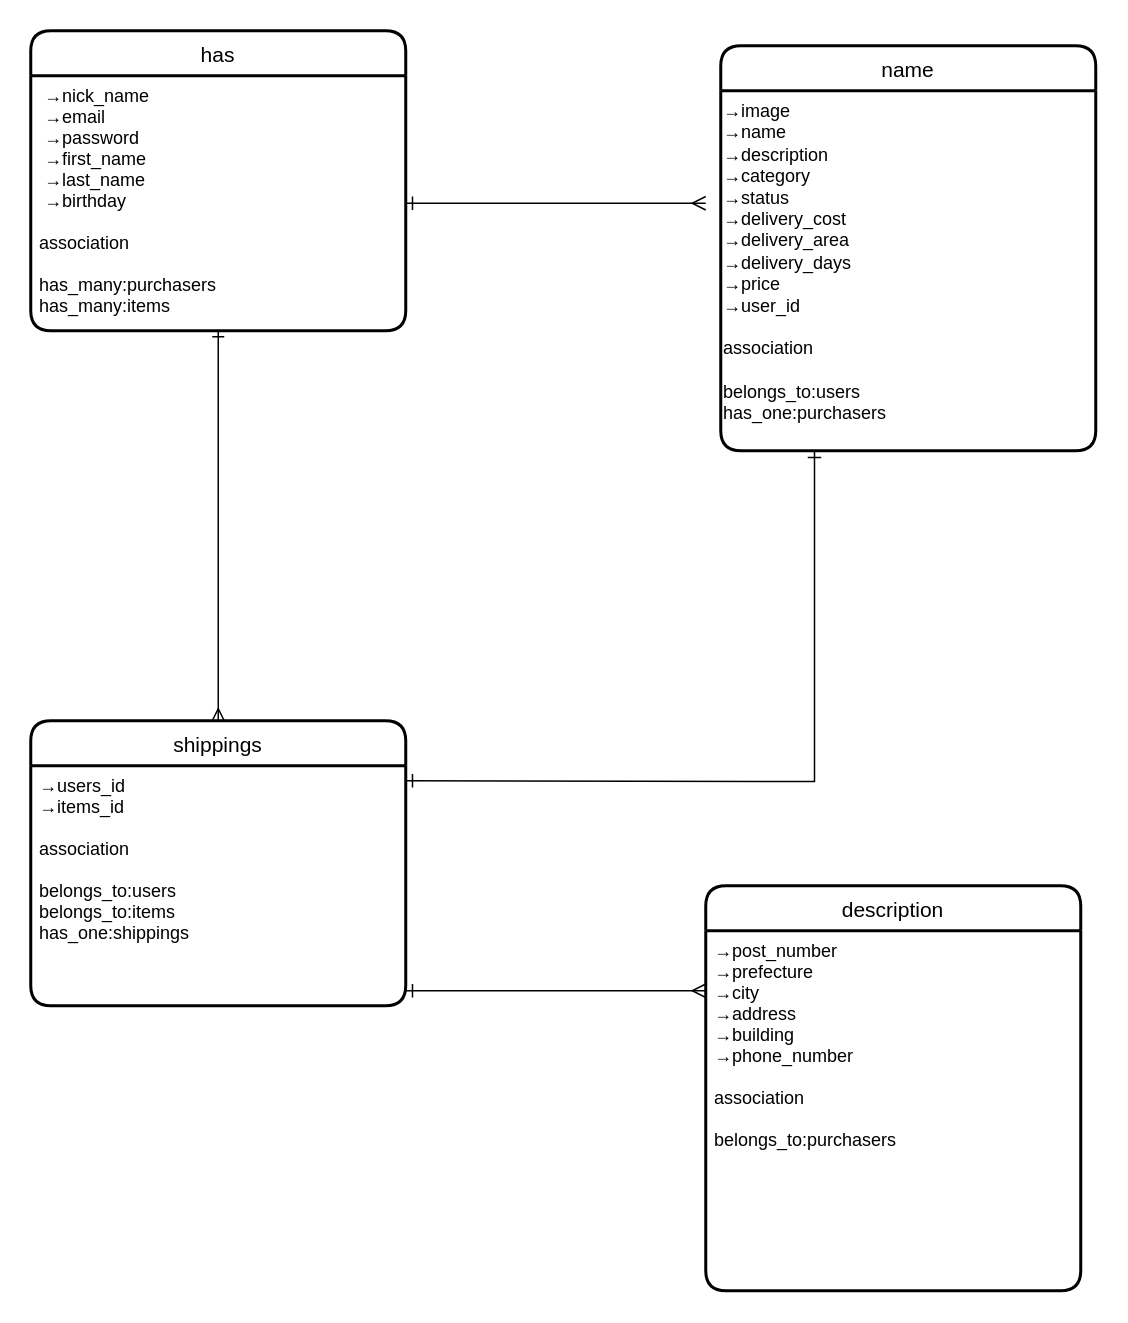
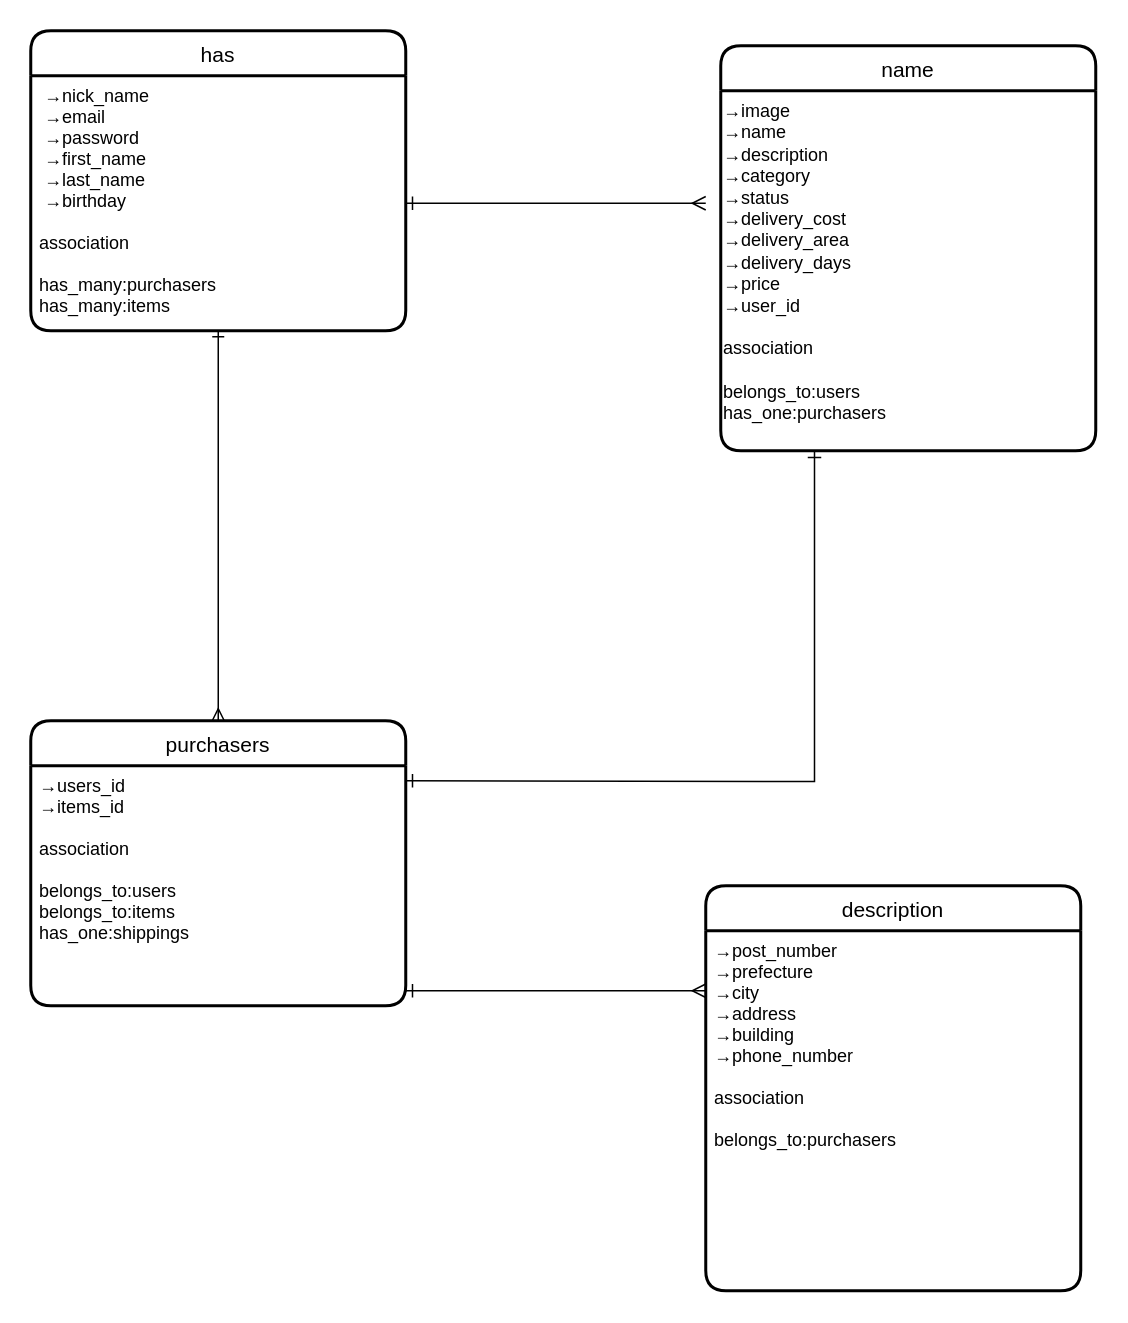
  <mxCell id="0" />
  <mxCell id="1" parent="0" />
- <mxCell id="2" value="shippings" style="swimlane;childLayout=stackLayout;horizontal=1;startSize=30;horizontalStack=0;rounded=1;fontSize=14;fontStyle=0;strokeWidth=2;resizeParent=0;resizeLast=1;shadow=0;dashed=0;align=center;" parent="1" vertex="1"><mxGeometry x="20" y="480" width="250" height="190" as="geometry" /></mxCell>
+ <mxCell id="2" value="purchasers" style="swimlane;childLayout=stackLayout;horizontal=1;startSize=30;horizontalStack=0;rounded=1;fontSize=14;fontStyle=0;strokeWidth=2;resizeParent=0;resizeLast=1;shadow=0;dashed=0;align=center;" parent="1" vertex="1"><mxGeometry x="20" y="480" width="250" height="190" as="geometry" /></mxCell>
  <mxCell id="3" value="→users_id&#10;→items_id&#10;&#10;association&#10;&#10;belongs_to:users&#10;belongs_to:items&#10;has_one:shippings" style="align=left;strokeColor=none;fillColor=none;spacingLeft=4;fontSize=12;verticalAlign=top;resizable=0;rotatable=0;part=1;" parent="2" vertex="1"><mxGeometry y="30" width="250" height="160" as="geometry" /></mxCell>
  <mxCell id="4" value="name" style="swimlane;childLayout=stackLayout;horizontal=1;startSize=30;horizontalStack=0;rounded=1;fontSize=14;fontStyle=0;strokeWidth=2;resizeParent=0;resizeLast=1;shadow=0;dashed=0;align=center;" parent="1" vertex="1"><mxGeometry x="480" y="30" width="250" height="270" as="geometry" /></mxCell>
  <mxCell id="5" value="→image&lt;br&gt;→name &lt;br&gt;→description&lt;br&gt;→category &lt;br&gt;→status&lt;br&gt;→delivery_cost &lt;br&gt;→delivery_area &lt;br&gt;→delivery_days &lt;br&gt;→price &lt;br&gt;→user_id&lt;br&gt;&lt;br&gt;association&lt;br&gt;&lt;div&gt;&lt;br&gt;&lt;/div&gt;&lt;div&gt;belongs_to:users&lt;/div&gt;&lt;div&gt;has_one:purchasers&lt;/div&gt;&lt;div&gt;&lt;br&gt;&lt;/div&gt;" style="text;whiteSpace=wrap;html=1;" parent="4" vertex="1"><mxGeometry y="30" width="250" height="240" as="geometry" /></mxCell>
  <mxCell id="6" value="has" style="swimlane;childLayout=stackLayout;horizontal=1;startSize=30;horizontalStack=0;rounded=1;fontSize=14;fontStyle=0;strokeWidth=2;resizeParent=0;resizeLast=1;shadow=0;dashed=0;align=center;" parent="1" vertex="1"><mxGeometry x="20" y="20" width="250" height="200" as="geometry" /></mxCell>
  <mxCell id="7" value=" →nick_name&#10; →email&#10; →password &#10; →first_name&#10; →last_name&#10; →birthday&#10;&#10;association&#10;&#10;has_many:purchasers&#10;has_many:items" style="align=left;strokeColor=none;fillColor=none;spacingLeft=4;fontSize=12;verticalAlign=top;resizable=0;rotatable=0;part=1;" parent="6" vertex="1"><mxGeometry y="30" width="250" height="170" as="geometry" /></mxCell>
  <mxCell id="8" style="edgeStyle=orthogonalEdgeStyle;rounded=0;sketch=0;orthogonalLoop=1;jettySize=auto;html=1;exitX=1;exitY=0.5;exitDx=0;exitDy=0;startArrow=ERone;startFill=0;startSize=7;sourcePerimeterSpacing=7;endArrow=ERmany;endFill=0;endSize=7;targetPerimeterSpacing=7;" parent="1" source="7" edge="1"><mxGeometry relative="1" as="geometry"><mxPoint x="470" y="135" as="targetPoint" /></mxGeometry></mxCell>
  <mxCell id="9" style="edgeStyle=orthogonalEdgeStyle;rounded=0;sketch=0;orthogonalLoop=1;jettySize=auto;html=1;entryX=0.25;entryY=1;entryDx=0;entryDy=0;startArrow=ERone;startFill=0;startSize=7;sourcePerimeterSpacing=7;endArrow=ERone;endFill=0;endSize=7;targetPerimeterSpacing=7;" parent="1" target="5" edge="1"><mxGeometry relative="1" as="geometry"><mxPoint x="270" y="520" as="sourcePoint" /></mxGeometry></mxCell>
  <mxCell id="10" value="description" style="swimlane;childLayout=stackLayout;horizontal=1;startSize=30;horizontalStack=0;rounded=1;fontSize=14;fontStyle=0;strokeWidth=2;resizeParent=0;resizeLast=1;shadow=0;dashed=0;align=center;" parent="1" vertex="1"><mxGeometry x="470" y="590" width="250" height="270" as="geometry" /></mxCell>
  <mxCell id="11" value="→post_number&#10;→prefecture&#10;→city&#10;→address&#10;→building&#10;→phone_number&#10;&#10;association&#10;&#10;belongs_to:purchasers" style="align=left;strokeColor=none;fillColor=none;spacingLeft=4;fontSize=12;verticalAlign=top;resizable=0;rotatable=0;part=1;" parent="10" vertex="1"><mxGeometry y="30" width="250" height="240" as="geometry" /></mxCell>
  <mxCell id="12" style="edgeStyle=orthogonalEdgeStyle;rounded=0;sketch=0;orthogonalLoop=1;jettySize=auto;html=1;startArrow=ERone;startFill=0;startSize=7;sourcePerimeterSpacing=7;endArrow=ERmany;endFill=0;endSize=7;targetPerimeterSpacing=7;" parent="1" edge="1"><mxGeometry relative="1" as="geometry"><mxPoint x="270" y="660" as="sourcePoint" /><mxPoint x="470" y="660" as="targetPoint" /></mxGeometry></mxCell>
  <mxCell id="13" style="edgeStyle=orthogonalEdgeStyle;rounded=0;orthogonalLoop=1;jettySize=auto;html=1;endArrow=ERmany;endFill=0;startArrow=ERone;startFill=0;" edge="1" parent="1" source="7"><mxGeometry relative="1" as="geometry"><mxPoint x="145" y="480" as="targetPoint" /></mxGeometry></mxCell>
